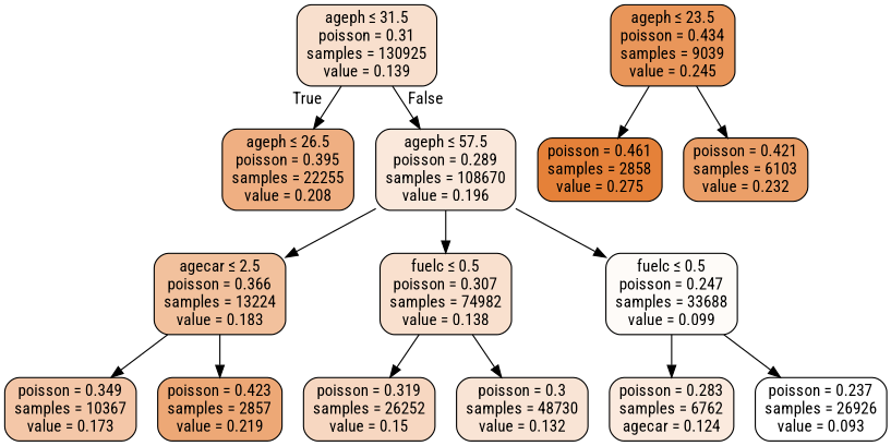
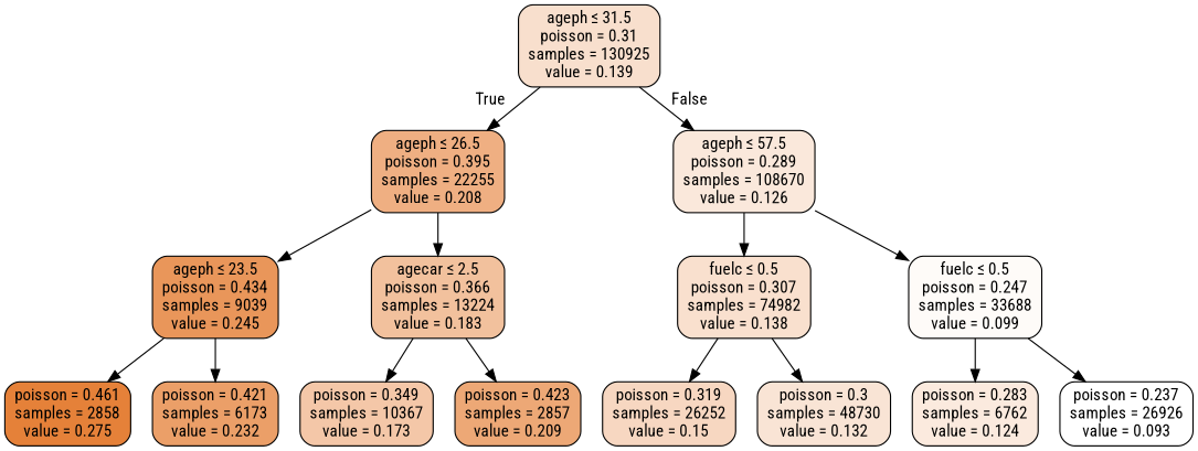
  digraph {
    fontname="Roboto Condensed"
    node [color=black fontname="Roboto Condensed" shape=box style="filled, rounded"]
    edge [fontname="Roboto Condensed"]
    n1 [fillcolor="#f8dfcd" label=<ageph &le; 31.5<br/>poisson = 0.31<br/>samples = 130925<br/>value = 0.139>]
    n2 [fillcolor="#efaf82" label=<ageph &le; 26.5<br/>poisson = 0.395<br/>samples = 22255<br/>value = 0.208>]
-   n3 [fillcolor="#fae8db" label=<ageph &le; 57.5<br/>poisson = 0.289<br/>samples = 108670<br/>value = 0.196>]
+   n3 [fillcolor="#fae8db" label=<ageph &le; 57.5<br/>poisson = 0.289<br/>samples = 108670<br/>value = 0.126>]
    n4 [fillcolor="#e9965a" label=<ageph &le; 23.5<br/>poisson = 0.434<br/>samples = 9039<br/>value = 0.245>]
    n5 [fillcolor="#f2c19d" label=<agecar &le; 2.5<br/>poisson = 0.366<br/>samples = 13224<br/>value = 0.183>]
    n6 [fillcolor="#f9e0ce" label=<fuelc &le; 0.5<br/>poisson = 0.307<br/>samples = 74982<br/>value = 0.138>]
    n7 [fillcolor="#fefbf8" label=<fuelc &le; 0.5<br/>poisson = 0.247<br/>samples = 33688<br/>value = 0.099>]
    n8 [fillcolor="#e58139" label=<poisson = 0.461<br/>samples = 2858<br/>value = 0.275>]
-   n9 [fillcolor="#eb9f68" label=<poisson = 0.421<br/>samples = 6103<br/>value = 0.232>]
+   n9 [fillcolor="#eb9f68" label=<poisson = 0.421<br/>samples = 6173<br/>value = 0.232>]
    n10 [fillcolor="#f4c7a8" label=<poisson = 0.349<br/>samples = 10367<br/>value = 0.173>]
-   n11 [fillcolor="#eda876" label=<poisson = 0.423<br/>samples = 2857<br/>value = 0.219>]
+   n11 [fillcolor="#eda876" label=<poisson = 0.423<br/>samples = 2857<br/>value = 0.209>]
    n12 [fillcolor="#f7d7c1" label=<poisson = 0.319<br/>samples = 26252<br/>value = 0.15>]
    n13 [fillcolor="#f9e4d5" label=<poisson = 0.3<br/>samples = 48730<br/>value = 0.132>]
-   n14 [fillcolor="#fbeade" label=<poisson = 0.283<br/>samples = 6762<br/>agecar = 0.124>]
+   n14 [fillcolor="#fbeade" label=<poisson = 0.283<br/>samples = 6762<br/>value = 0.124>]
    n15 [fillcolor="#ffffff" label=<poisson = 0.237<br/>samples = 26926<br/>value = 0.093>]
    n1 -> n2 [headlabel=True labelangle=45 labeldistance=2.5]
    n1 -> n3 [headlabel=False labelangle=-45 labeldistance=2.5]
-   n3 -> n5
+   n2 -> n4
+   n2 -> n5
    n3 -> n6
    n3 -> n7
    n4 -> n8
    n4 -> n9
    n5 -> n10
    n5 -> n11
    n6 -> n12
    n6 -> n13
    n7 -> n14
    n7 -> n15
  }
